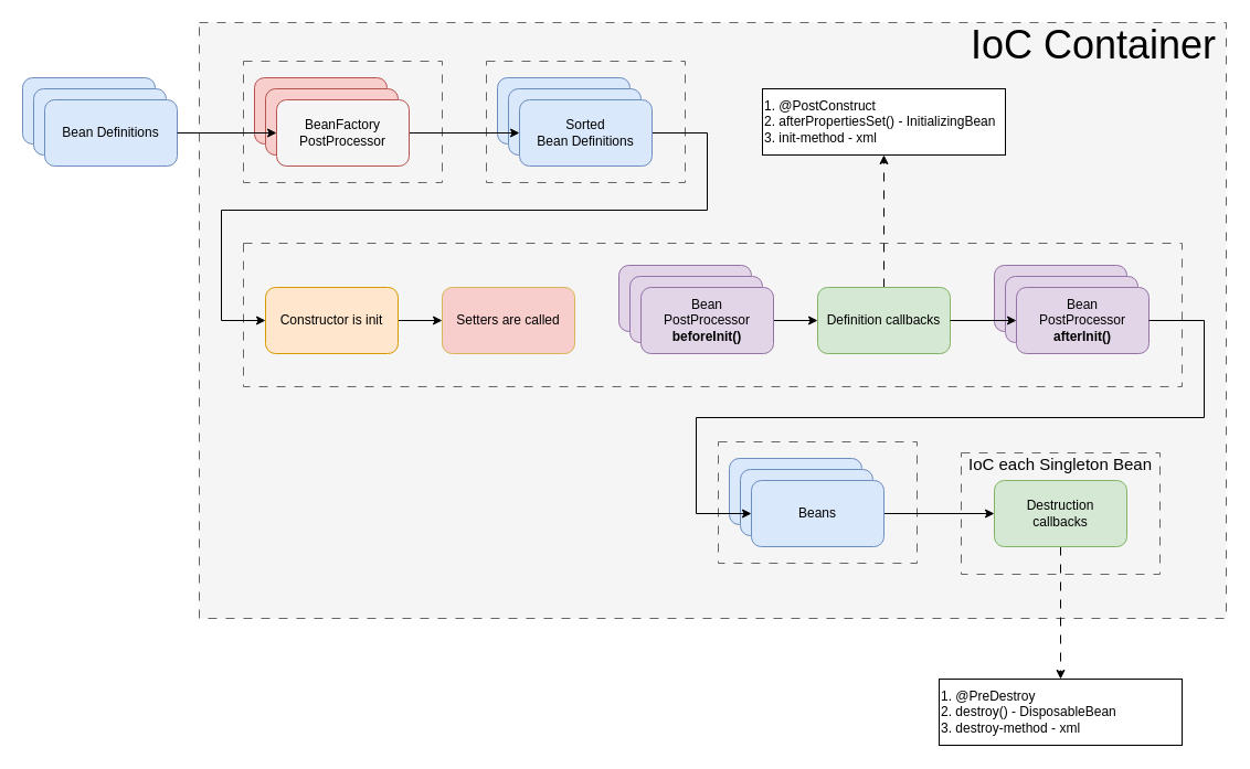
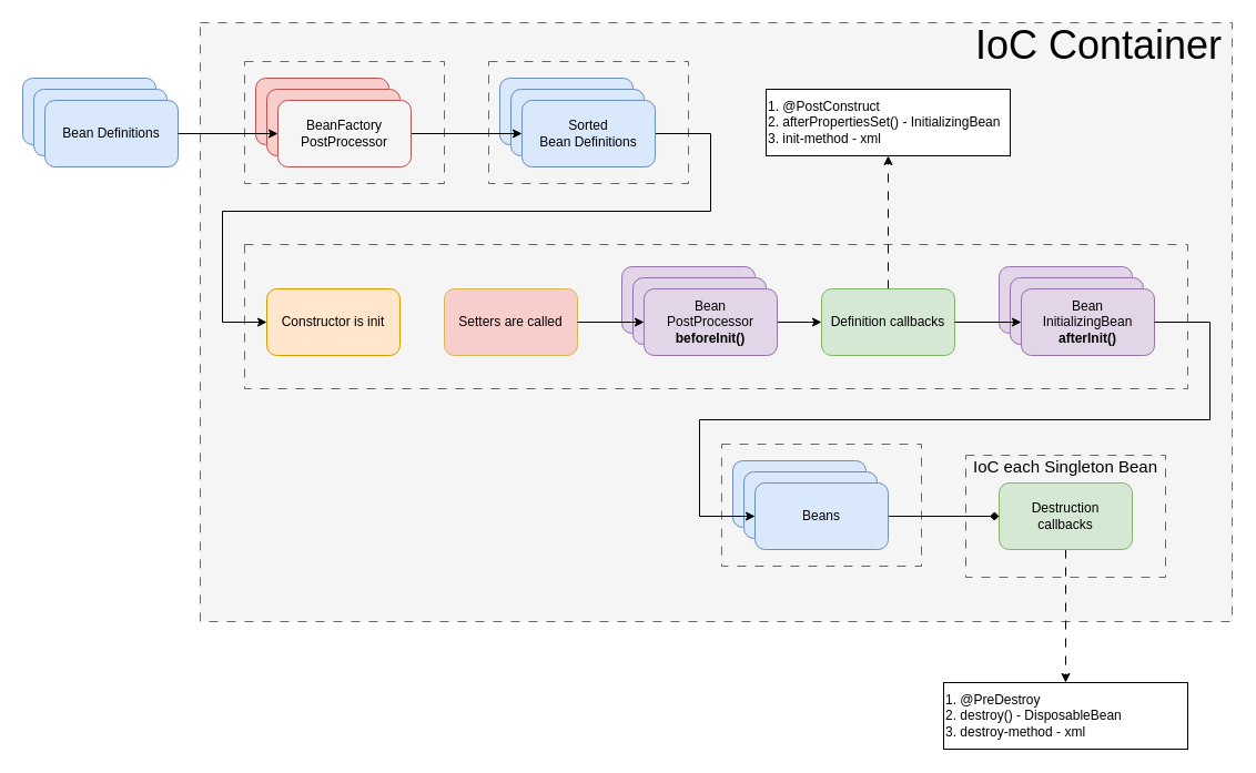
  <mxCell id="0" />
  <mxCell id="1" parent="0" />
  <mxCell id="2" value="" style="rounded=0;whiteSpace=wrap;html=1;dashed=1;dashPattern=8 8;fillColor=#f5f5f5;fontColor=#333333;strokeColor=#666666;" vertex="1" parent="1"><mxGeometry x="180" y="20" width="930" height="540" as="geometry" /></mxCell>
  <mxCell id="3" value="" style="rounded=0;whiteSpace=wrap;html=1;dashed=1;dashPattern=8 8;fillColor=#f5f5f5;fontColor=#333333;strokeColor=#666666;" vertex="1" parent="1"><mxGeometry x="220" y="220" width="850" height="130" as="geometry" /></mxCell>
  <mxCell id="4" value="" style="rounded=0;whiteSpace=wrap;html=1;dashed=1;dashPattern=8 8;fillColor=#f5f5f5;fontColor=#333333;strokeColor=#666666;" vertex="1" parent="1"><mxGeometry x="870" y="410" width="180" height="110" as="geometry" /></mxCell>
  <mxCell id="5" value="" style="rounded=0;whiteSpace=wrap;html=1;dashed=1;dashPattern=8 8;fillColor=#f5f5f5;fontColor=#333333;strokeColor=#666666;" vertex="1" parent="1"><mxGeometry x="440" y="55" width="180" height="110" as="geometry" /></mxCell>
  <mxCell id="6" value="" style="rounded=0;whiteSpace=wrap;html=1;dashed=1;dashPattern=8 8;fillColor=#f5f5f5;fontColor=#333333;strokeColor=#666666;" vertex="1" parent="1"><mxGeometry x="220" y="55" width="180" height="110" as="geometry" /></mxCell>
  <mxCell id="7" value="" style="rounded=1;whiteSpace=wrap;html=1;fillColor=#dae8fc;strokeColor=#6c8ebf;" vertex="1" parent="1"><mxGeometry x="20" y="70" width="120" height="60" as="geometry" /></mxCell>
  <mxCell id="8" value="" style="rounded=1;whiteSpace=wrap;html=1;fillColor=#dae8fc;strokeColor=#6c8ebf;" vertex="1" parent="1"><mxGeometry x="30" y="80" width="120" height="60" as="geometry" /></mxCell>
  <mxCell id="9" value="Bean Definitions" style="rounded=1;whiteSpace=wrap;html=1;fillColor=#dae8fc;strokeColor=#6c8ebf;" vertex="1" parent="1"><mxGeometry x="40" y="90" width="120" height="60" as="geometry" /></mxCell>
  <mxCell id="10" value="" style="rounded=1;whiteSpace=wrap;html=1;fillColor=#dae8fc;strokeColor=#6c8ebf;" vertex="1" parent="1"><mxGeometry x="450" y="70" width="120" height="60" as="geometry" /></mxCell>
  <mxCell id="11" value="" style="rounded=1;whiteSpace=wrap;html=1;fillColor=#dae8fc;strokeColor=#6c8ebf;" vertex="1" parent="1"><mxGeometry x="460" y="80" width="120" height="60" as="geometry" /></mxCell>
  <mxCell id="12" style="edgeStyle=orthogonalEdgeStyle;rounded=0;orthogonalLoop=1;jettySize=auto;html=1;exitX=1;exitY=0.5;exitDx=0;exitDy=0;entryX=0;entryY=0.5;entryDx=0;entryDy=0;" edge="1" parent="1" source="13" target="19"><mxGeometry relative="1" as="geometry"><Array as="points"><mxPoint x="640" y="120" /><mxPoint x="640" y="190" /><mxPoint x="200" y="190" /><mxPoint x="200" y="290" /></Array></mxGeometry></mxCell>
  <mxCell id="13" value="Sorted&lt;div&gt;Bean Definitions&lt;/div&gt;" style="rounded=1;whiteSpace=wrap;html=1;fillColor=#dae8fc;strokeColor=#6c8ebf;" vertex="1" parent="1"><mxGeometry x="470" y="90" width="120" height="60" as="geometry" /></mxCell>
  <mxCell id="14" value="" style="rounded=1;whiteSpace=wrap;html=1;fillColor=#f8cecc;strokeColor=#b85450;" vertex="1" parent="1"><mxGeometry x="230" y="70" width="120" height="60" as="geometry" /></mxCell>
  <mxCell id="15" value="" style="rounded=1;whiteSpace=wrap;html=1;fillColor=#f8cecc;strokeColor=#b85450;" vertex="1" parent="1"><mxGeometry x="240" y="80" width="120" height="60" as="geometry" /></mxCell>
  <mxCell id="16" style="edgeStyle=orthogonalEdgeStyle;rounded=0;orthogonalLoop=1;jettySize=auto;html=1;exitX=1;exitY=0.5;exitDx=0;exitDy=0;" edge="1" parent="1" source="17" target="13"><mxGeometry relative="1" as="geometry" /></mxCell>
  <mxCell id="17" value="BeanFactory&lt;div&gt;PostProcessor&lt;/div&gt;" style="rounded=1;whiteSpace=wrap;html=1;fillColor=#f5f5f5;strokeColor=#b85450;" vertex="1" parent="1"><mxGeometry x="250" y="90" width="120" height="60" as="geometry" /></mxCell>
- <mxCell id="18" style="edgeStyle=orthogonalEdgeStyle;rounded=0;orthogonalLoop=1;jettySize=auto;html=1;exitX=1;exitY=0.5;exitDx=0;exitDy=0;entryX=0;entryY=0.5;entryDx=0;entryDy=0;" edge="1" parent="1" source="19" target="20"><mxGeometry relative="1" as="geometry" /></mxCell>
  <mxCell id="19" value="Constructor is init" style="rounded=1;whiteSpace=wrap;html=1;fillColor=#ffe6cc;strokeColor=#d79b00;" vertex="1" parent="1"><mxGeometry x="240" y="260" width="120" height="60" as="geometry" /></mxCell>
  <mxCell id="20" value="Setters are called" style="rounded=1;whiteSpace=wrap;html=1;fillColor=#f8cecc;strokeColor=#d6b656;" vertex="1" parent="1"><mxGeometry x="400" y="260" width="120" height="60" as="geometry" /></mxCell>
  <mxCell id="21" value="" style="rounded=1;whiteSpace=wrap;html=1;fillColor=#e1d5e7;strokeColor=#9673a6;" vertex="1" parent="1"><mxGeometry x="560" y="240" width="120" height="60" as="geometry" /></mxCell>
  <mxCell id="22" value="" style="rounded=1;whiteSpace=wrap;html=1;fillColor=#e1d5e7;strokeColor=#9673a6;" vertex="1" parent="1"><mxGeometry x="570" y="250" width="120" height="60" as="geometry" /></mxCell>
  <mxCell id="23" style="edgeStyle=orthogonalEdgeStyle;rounded=0;orthogonalLoop=1;jettySize=auto;html=1;exitX=1;exitY=0.5;exitDx=0;exitDy=0;entryX=0;entryY=0.5;entryDx=0;entryDy=0;" edge="1" parent="1" source="24" target="26"><mxGeometry relative="1" as="geometry" /></mxCell>
  <mxCell id="24" value="Bean&lt;div&gt;PostProcessor&lt;/div&gt;&lt;div&gt;&lt;b&gt;beforeInit()&lt;/b&gt;&lt;/div&gt;" style="rounded=1;whiteSpace=wrap;html=1;fillColor=#e1d5e7;strokeColor=#9673a6;" vertex="1" parent="1"><mxGeometry x="580" y="260" width="120" height="60" as="geometry" /></mxCell>
  <mxCell id="25" style="edgeStyle=orthogonalEdgeStyle;rounded=0;orthogonalLoop=1;jettySize=auto;html=1;exitX=0.5;exitY=0;exitDx=0;exitDy=0;entryX=0.5;entryY=1;entryDx=0;entryDy=0;dashed=1;dashPattern=8 8;" edge="1" parent="1" source="26" target="43"><mxGeometry relative="1" as="geometry" /></mxCell>
  <mxCell id="26" value="Definition callbacks" style="rounded=1;whiteSpace=wrap;html=1;fillColor=#d5e8d4;strokeColor=#82b366;" vertex="1" parent="1"><mxGeometry x="740" y="260" width="120" height="60" as="geometry" /></mxCell>
  <mxCell id="27" value="" style="rounded=1;whiteSpace=wrap;html=1;fillColor=#e1d5e7;strokeColor=#9673a6;" vertex="1" parent="1"><mxGeometry x="900" y="240" width="120" height="60" as="geometry" /></mxCell>
  <mxCell id="28" value="" style="rounded=1;whiteSpace=wrap;html=1;fillColor=#e1d5e7;strokeColor=#9673a6;" vertex="1" parent="1"><mxGeometry x="910" y="250" width="120" height="60" as="geometry" /></mxCell>
- <mxCell id="29" value="Bean&lt;div&gt;PostProcessor&lt;/div&gt;&lt;div&gt;&lt;b&gt;afterInit()&lt;/b&gt;&lt;/div&gt;" style="rounded=1;whiteSpace=wrap;html=1;fillColor=#e1d5e7;strokeColor=#9673a6;" vertex="1" parent="1"><mxGeometry x="920" y="260" width="120" height="60" as="geometry" /></mxCell>
+ <mxCell id="29" value="Bean&lt;div&gt;InitializingBean&lt;/div&gt;&lt;div&gt;&lt;b&gt;afterInit()&lt;/b&gt;&lt;/div&gt;" style="rounded=1;whiteSpace=wrap;html=1;fillColor=#e1d5e7;strokeColor=#9673a6;" vertex="1" parent="1"><mxGeometry x="920" y="260" width="120" height="60" as="geometry" /></mxCell>
  <mxCell id="30" style="edgeStyle=orthogonalEdgeStyle;rounded=0;orthogonalLoop=1;jettySize=auto;html=1;exitX=0.5;exitY=1;exitDx=0;exitDy=0;entryX=0.5;entryY=0;entryDx=0;entryDy=0;dashed=1;dashPattern=8 8;" edge="1" parent="1" source="31" target="44"><mxGeometry relative="1" as="geometry" /></mxCell>
  <mxCell id="31" value="Destruction&lt;div&gt;callbacks&lt;/div&gt;" style="rounded=1;whiteSpace=wrap;html=1;fillColor=#d5e8d4;strokeColor=#82b366;" vertex="1" parent="1"><mxGeometry x="900" y="435" width="120" height="60" as="geometry" /></mxCell>
  <mxCell id="32" value="" style="rounded=0;whiteSpace=wrap;html=1;dashed=1;dashPattern=8 8;fillColor=#f5f5f5;fontColor=#333333;strokeColor=#666666;" vertex="1" parent="1"><mxGeometry x="650" y="400" width="180" height="110" as="geometry" /></mxCell>
  <mxCell id="33" value="" style="rounded=1;whiteSpace=wrap;html=1;fillColor=#dae8fc;strokeColor=#6c8ebf;" vertex="1" parent="1"><mxGeometry x="660" y="415" width="120" height="60" as="geometry" /></mxCell>
  <mxCell id="34" value="" style="rounded=1;whiteSpace=wrap;html=1;fillColor=#dae8fc;strokeColor=#6c8ebf;" vertex="1" parent="1"><mxGeometry x="670" y="425" width="120" height="60" as="geometry" /></mxCell>
- <mxCell id="35" style="edgeStyle=orthogonalEdgeStyle;rounded=0;orthogonalLoop=1;jettySize=auto;html=1;exitX=1;exitY=0.5;exitDx=0;exitDy=0;" edge="1" parent="1" source="36" target="31"><mxGeometry relative="1" as="geometry" /></mxCell>
+ <mxCell id="35" style="edgeStyle=orthogonalEdgeStyle;rounded=0;orthogonalLoop=1;jettySize=auto;html=1;exitX=1;exitY=0.5;exitDx=0;exitDy=0;endArrow=diamond;" edge="1" parent="1" source="36" target="31"><mxGeometry relative="1" as="geometry" /></mxCell>
  <mxCell id="36" value="Beans" style="rounded=1;whiteSpace=wrap;html=1;fillColor=#dae8fc;strokeColor=#6c8ebf;" vertex="1" parent="1"><mxGeometry x="680" y="435" width="120" height="60" as="geometry" /></mxCell>
  <mxCell id="37" style="edgeStyle=orthogonalEdgeStyle;rounded=0;orthogonalLoop=1;jettySize=auto;html=1;exitX=1;exitY=0.5;exitDx=0;exitDy=0;entryX=0;entryY=0.5;entryDx=0;entryDy=0;" edge="1" parent="1" source="9" target="17"><mxGeometry relative="1" as="geometry" /></mxCell>
+ <mxCell id="38" style="edgeStyle=orthogonalEdgeStyle;rounded=0;orthogonalLoop=1;jettySize=auto;html=1;exitX=1;exitY=0.5;exitDx=0;exitDy=0;entryX=0;entryY=0.5;entryDx=0;entryDy=0;" edge="1" parent="1" source="20" target="24"><mxGeometry relative="1" as="geometry" /></mxCell>
  <mxCell id="39" style="edgeStyle=orthogonalEdgeStyle;rounded=0;orthogonalLoop=1;jettySize=auto;html=1;exitX=1;exitY=0.5;exitDx=0;exitDy=0;entryX=0;entryY=0.5;entryDx=0;entryDy=0;" edge="1" parent="1" source="26" target="29"><mxGeometry relative="1" as="geometry" /></mxCell>
  <mxCell id="40" style="edgeStyle=orthogonalEdgeStyle;rounded=0;orthogonalLoop=1;jettySize=auto;html=1;exitX=1;exitY=0.5;exitDx=0;exitDy=0;entryX=0;entryY=0.5;entryDx=0;entryDy=0;" edge="1" parent="1" source="29" target="36"><mxGeometry relative="1" as="geometry"><Array as="points"><mxPoint x="1090" y="290" /><mxPoint x="1090" y="378" /><mxPoint x="630" y="378" /><mxPoint x="630" y="465" /></Array></mxGeometry></mxCell>
  <mxCell id="41" value="IoC Container" style="text;html=1;align=center;verticalAlign=middle;whiteSpace=wrap;rounded=0;fontSize=36;" vertex="1" parent="1"><mxGeometry x="870" y="20" width="240" height="40" as="geometry" /></mxCell>
  <mxCell id="42" value="IoC each Singleton Bean" style="text;html=1;align=center;verticalAlign=middle;whiteSpace=wrap;rounded=0;fontSize=15;" vertex="1" parent="1"><mxGeometry x="870" y="405" width="180" height="30" as="geometry" /></mxCell>
  <mxCell id="43" value="1. @PostConstruct&lt;div&gt;2. afterPropertiesSet() - InitializingBean&lt;/div&gt;&lt;div&gt;3. init-method - xml&lt;/div&gt;" style="rounded=0;whiteSpace=wrap;html=1;align=left;" vertex="1" parent="1"><mxGeometry x="690" y="80" width="220" height="60" as="geometry" /></mxCell>
  <mxCell id="44" value="1. @PreDestroy&lt;div&gt;2. destroy() - DisposableBean&lt;/div&gt;&lt;div&gt;3. destroy-method - xml&lt;/div&gt;" style="rounded=0;whiteSpace=wrap;html=1;align=left;" vertex="1" parent="1"><mxGeometry x="850" y="615" width="220" height="60" as="geometry" /></mxCell>
